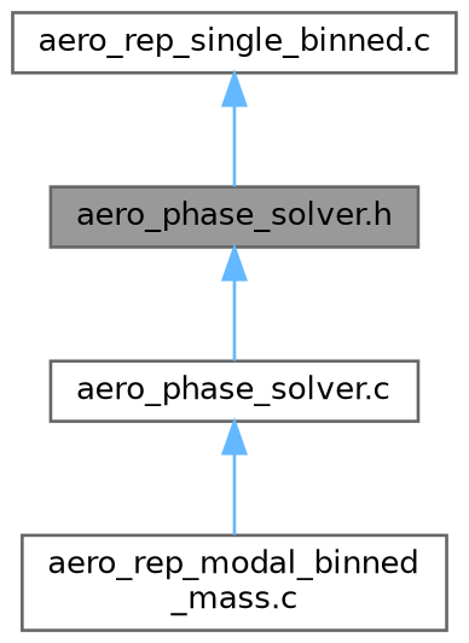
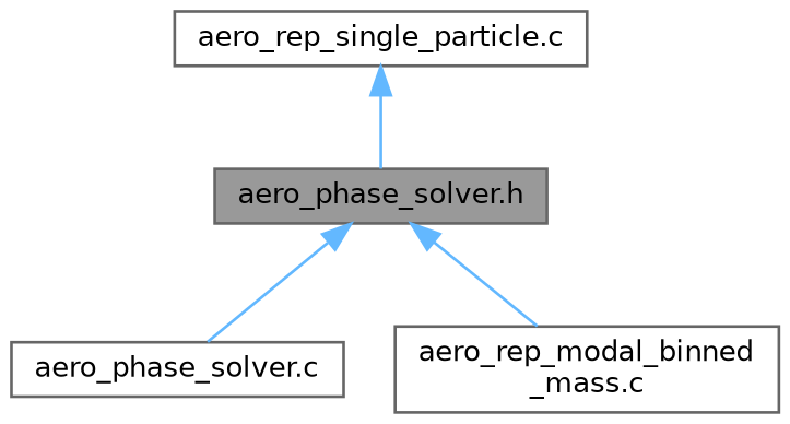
  digraph {
    node [color=grey40 fillcolor=white fontname=Helvetica fontsize=10 shape=box style=filled]
    edge [color=steelblue1 dir=back fontname=Helvetica fontsize=10 labelfontname=Helvetica labelfontsize=10 style=solid]
    n1 [color=gray40 fillcolor=grey60 fontcolor=black height=0.2 label="aero_phase_solver.h" width=0.4]
    n2 [height=0.2 label="aero_phase_solver.c" width=0.4]
    n3 [height=0.2 label="aero_rep_modal_binned\l_mass.c" width=0.4]
-   n4 [height=0.2 label="aero_rep_single_binned.c" width=0.4]
+   n4 [height=0.2 label="aero_rep_single_particle.c" width=0.4]
    n1 -> n2
-   n2 -> n3
+   n1 -> n3
    n4 -> n1
  }
